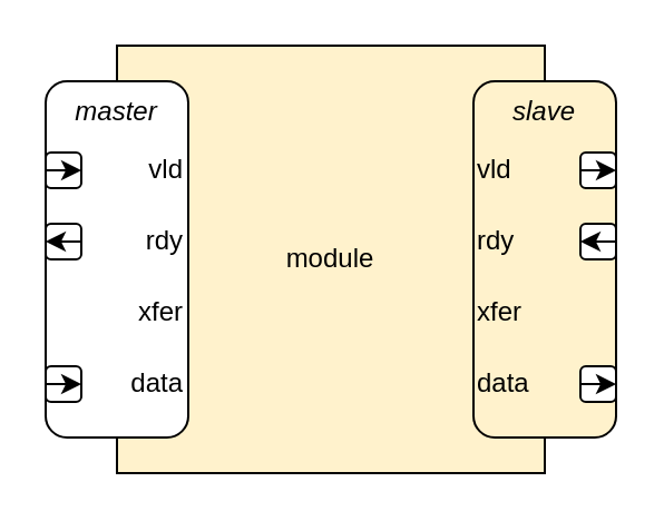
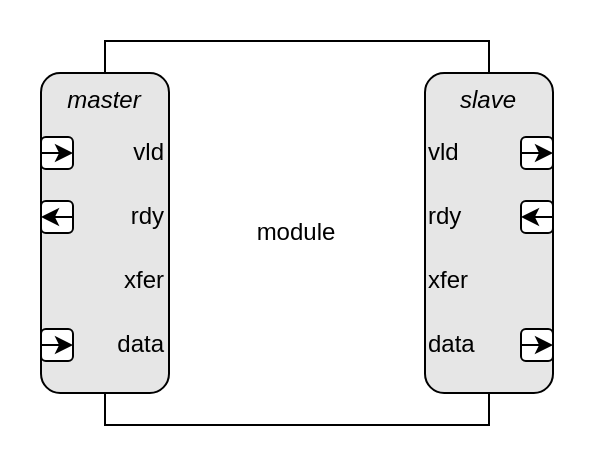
  <mxCell id="0" />
  <mxCell id="1" parent="0" />
- <mxCell id="2" value="module" style="rounded=0;whiteSpace=wrap;html=1;fillColor=#fff2cc;" parent="1" vertex="1"><mxGeometry x="52" y="20" width="192" height="192" as="geometry" /></mxCell>
- <mxCell id="3" value="&lt;i&gt;master&lt;/i&gt;" style="rounded=1;whiteSpace=wrap;html=1;verticalAlign=top;fillColor=#ffffff;" parent="1" vertex="1"><mxGeometry x="20" y="36" width="64" height="160" as="geometry" /></mxCell>
+ <mxCell id="2" value="module" style="rounded=0;whiteSpace=wrap;html=1;" parent="1" vertex="1"><mxGeometry x="52" y="20" width="192" height="192" as="geometry" /></mxCell>
+ <mxCell id="3" value="&lt;i&gt;master&lt;/i&gt;" style="rounded=1;whiteSpace=wrap;html=1;verticalAlign=top;fillColor=#E6E6E6;" parent="1" vertex="1"><mxGeometry x="20" y="36" width="64" height="160" as="geometry" /></mxCell>
  <mxCell id="4" value="vld" style="text;html=1;strokeColor=none;fillColor=none;align=right;verticalAlign=middle;whiteSpace=wrap;rounded=0;" parent="1" vertex="1"><mxGeometry x="36" y="68" width="48" height="16" as="geometry" /></mxCell>
  <mxCell id="5" value="data" style="text;html=1;strokeColor=none;fillColor=none;align=right;verticalAlign=middle;whiteSpace=wrap;rounded=0;" parent="1" vertex="1"><mxGeometry x="36" y="164" width="48" height="16" as="geometry" /></mxCell>
  <mxCell id="6" value="" style="rounded=1;whiteSpace=wrap;html=1;" parent="1" vertex="1"><mxGeometry x="20" y="68" width="16" height="16" as="geometry" /></mxCell>
  <mxCell id="7" style="edgeStyle=orthogonalEdgeStyle;rounded=0;orthogonalLoop=1;jettySize=auto;html=1;exitX=0;exitY=0.5;exitDx=0;exitDy=0;entryX=1;entryY=0.5;entryDx=0;entryDy=0;" parent="1" source="6" target="6" edge="1"><mxGeometry relative="1" as="geometry" /></mxCell>
  <mxCell id="8" value="rdy" style="text;html=1;strokeColor=none;fillColor=none;align=right;verticalAlign=middle;whiteSpace=wrap;rounded=0;" parent="1" vertex="1"><mxGeometry x="36" y="100" width="48" height="16" as="geometry" /></mxCell>
  <mxCell id="9" value="" style="rounded=1;whiteSpace=wrap;html=1;" parent="1" vertex="1"><mxGeometry x="20" y="100" width="16" height="16" as="geometry" /></mxCell>
  <mxCell id="10" style="edgeStyle=orthogonalEdgeStyle;rounded=0;orthogonalLoop=1;jettySize=auto;html=1;exitX=1;exitY=0.5;exitDx=0;exitDy=0;entryX=0;entryY=0.5;entryDx=0;entryDy=0;" parent="1" source="9" target="9" edge="1"><mxGeometry relative="1" as="geometry" /></mxCell>
  <mxCell id="11" value="xfer" style="text;html=1;strokeColor=none;fillColor=none;align=right;verticalAlign=middle;whiteSpace=wrap;rounded=0;" parent="1" vertex="1"><mxGeometry x="36" y="132" width="48" height="16" as="geometry" /></mxCell>
  <mxCell id="12" value="" style="rounded=1;whiteSpace=wrap;html=1;" parent="1" vertex="1"><mxGeometry x="20" y="164" width="16" height="16" as="geometry" /></mxCell>
  <mxCell id="13" style="edgeStyle=orthogonalEdgeStyle;rounded=0;orthogonalLoop=1;jettySize=auto;html=1;exitX=0;exitY=0.5;exitDx=0;exitDy=0;entryX=1;entryY=0.5;entryDx=0;entryDy=0;" parent="1" source="12" target="12" edge="1"><mxGeometry relative="1" as="geometry" /></mxCell>
- <mxCell id="14" value="&lt;i&gt;slave&lt;/i&gt;" style="rounded=1;whiteSpace=wrap;html=1;verticalAlign=top;fillColor=#fff2cc;" parent="1" vertex="1"><mxGeometry x="212" y="36" width="64" height="160" as="geometry" /></mxCell>
+ <mxCell id="14" value="&lt;i&gt;slave&lt;/i&gt;" style="rounded=1;whiteSpace=wrap;html=1;verticalAlign=top;fillColor=#E6E6E6;" parent="1" vertex="1"><mxGeometry x="212" y="36" width="64" height="160" as="geometry" /></mxCell>
  <mxCell id="15" value="vld" style="text;html=1;strokeColor=none;fillColor=none;align=left;verticalAlign=middle;whiteSpace=wrap;rounded=0;" parent="1" vertex="1"><mxGeometry x="212" y="68" width="48" height="16" as="geometry" /></mxCell>
  <mxCell id="16" value="data" style="text;html=1;strokeColor=none;fillColor=none;align=left;verticalAlign=middle;whiteSpace=wrap;rounded=0;" parent="1" vertex="1"><mxGeometry x="212" y="164" width="48" height="16" as="geometry" /></mxCell>
  <mxCell id="17" value="" style="rounded=1;whiteSpace=wrap;html=1;" parent="1" vertex="1"><mxGeometry x="260" y="68" width="16" height="16" as="geometry" /></mxCell>
  <mxCell id="18" style="edgeStyle=orthogonalEdgeStyle;rounded=0;orthogonalLoop=1;jettySize=auto;html=1;exitX=0;exitY=0.5;exitDx=0;exitDy=0;entryX=1;entryY=0.5;entryDx=0;entryDy=0;" parent="1" source="17" target="17" edge="1"><mxGeometry relative="1" as="geometry" /></mxCell>
  <mxCell id="19" value="rdy" style="text;html=1;strokeColor=none;fillColor=none;align=left;verticalAlign=middle;whiteSpace=wrap;rounded=0;" parent="1" vertex="1"><mxGeometry x="212" y="100" width="48" height="16" as="geometry" /></mxCell>
  <mxCell id="20" value="" style="rounded=1;whiteSpace=wrap;html=1;" parent="1" vertex="1"><mxGeometry x="260" y="100" width="16" height="16" as="geometry" /></mxCell>
  <mxCell id="21" style="edgeStyle=orthogonalEdgeStyle;rounded=0;orthogonalLoop=1;jettySize=auto;html=1;exitX=1;exitY=0.5;exitDx=0;exitDy=0;entryX=0;entryY=0.5;entryDx=0;entryDy=0;" parent="1" source="20" target="20" edge="1"><mxGeometry relative="1" as="geometry" /></mxCell>
  <mxCell id="22" value="xfer" style="text;html=1;strokeColor=none;fillColor=none;align=left;verticalAlign=middle;whiteSpace=wrap;rounded=0;" parent="1" vertex="1"><mxGeometry x="212" y="132" width="48" height="16" as="geometry" /></mxCell>
  <mxCell id="23" value="" style="rounded=1;whiteSpace=wrap;html=1;" parent="1" vertex="1"><mxGeometry x="260" y="164" width="16" height="16" as="geometry" /></mxCell>
  <mxCell id="24" style="edgeStyle=orthogonalEdgeStyle;rounded=0;orthogonalLoop=1;jettySize=auto;html=1;exitX=0;exitY=0.5;exitDx=0;exitDy=0;entryX=1;entryY=0.5;entryDx=0;entryDy=0;" parent="1" source="23" target="23" edge="1"><mxGeometry relative="1" as="geometry" /></mxCell>
